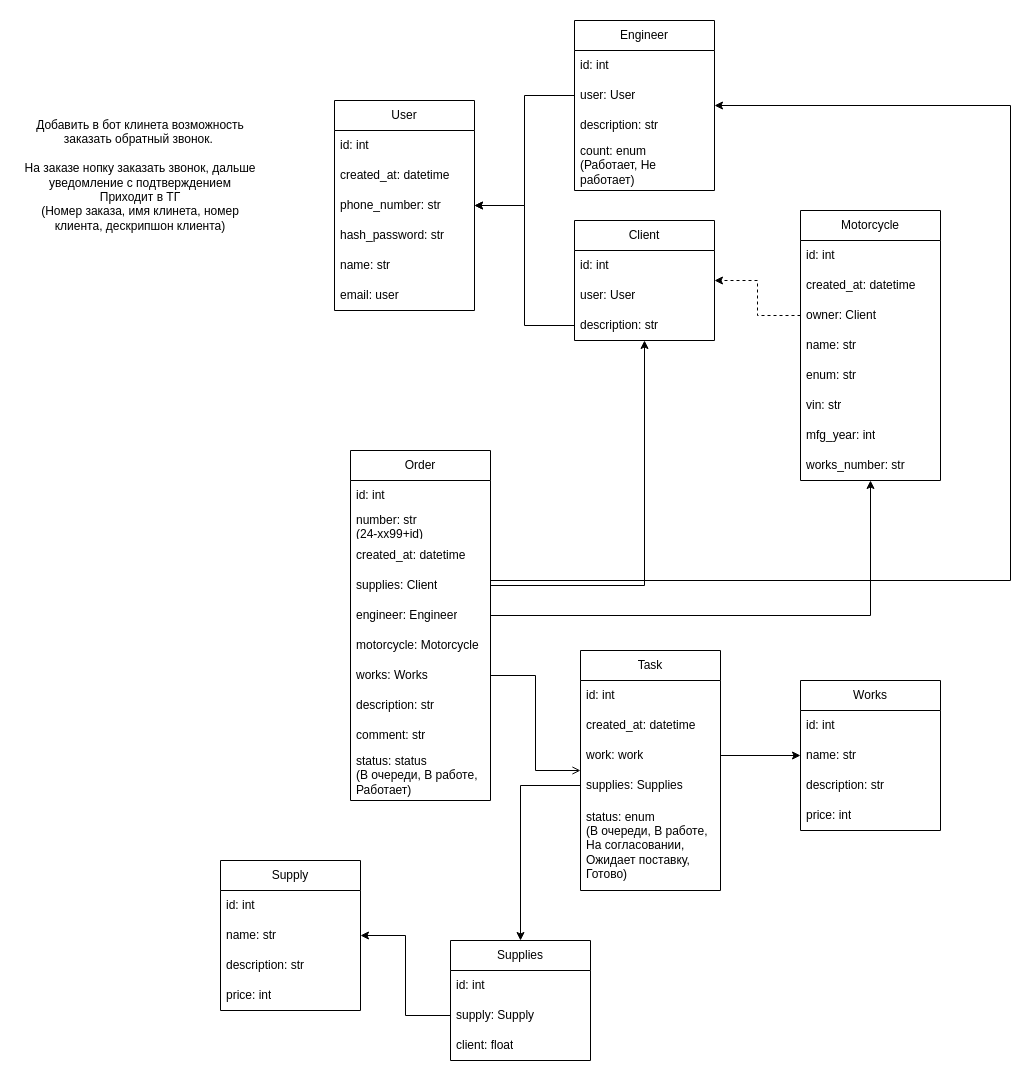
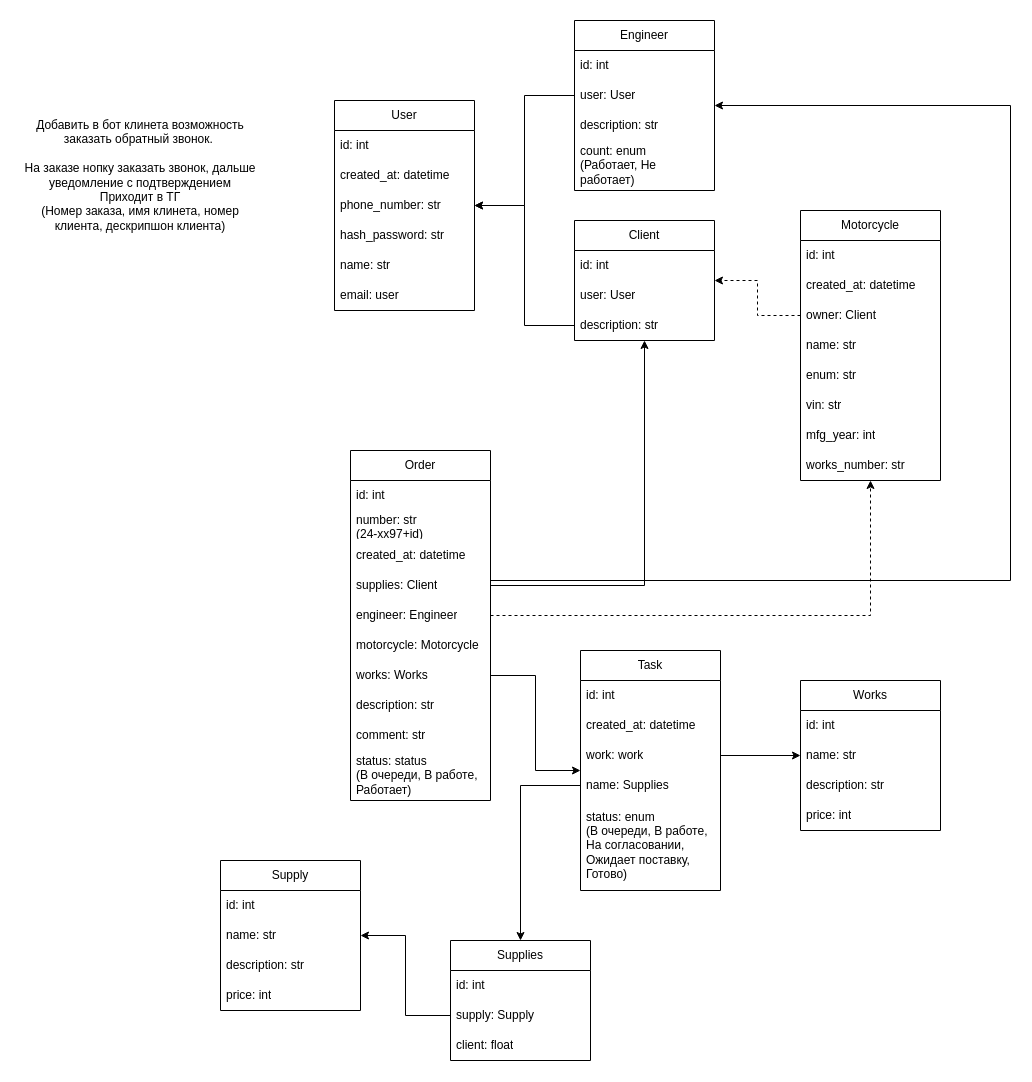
  <mxCell id="0" />
  <mxCell id="1" parent="0" />
  <mxCell id="2" value="User" style="swimlane;fontStyle=0;childLayout=stackLayout;horizontal=1;startSize=30;horizontalStack=0;resizeParent=1;resizeParentMax=0;resizeLast=0;collapsible=1;marginBottom=0;whiteSpace=wrap;html=1;" parent="1" vertex="1"><mxGeometry x="334" y="100" width="140" height="210" as="geometry" /></mxCell>
  <mxCell id="3" value="id: int" style="text;strokeColor=none;fillColor=none;align=left;verticalAlign=middle;spacingLeft=4;spacingRight=4;overflow=hidden;points=[[0,0.5],[1,0.5]];portConstraint=eastwest;rotatable=0;whiteSpace=wrap;html=1;" parent="2" vertex="1"><mxGeometry y="30" width="140" height="30" as="geometry" /></mxCell>
  <mxCell id="4" value="created_at: datetime" style="text;strokeColor=none;fillColor=none;align=left;verticalAlign=middle;spacingLeft=4;spacingRight=4;overflow=hidden;points=[[0,0.5],[1,0.5]];portConstraint=eastwest;rotatable=0;whiteSpace=wrap;html=1;" parent="2" vertex="1"><mxGeometry y="60" width="140" height="30" as="geometry" /></mxCell>
  <mxCell id="5" value="phone_number: str" style="text;strokeColor=none;fillColor=none;align=left;verticalAlign=middle;spacingLeft=4;spacingRight=4;overflow=hidden;points=[[0,0.5],[1,0.5]];portConstraint=eastwest;rotatable=0;whiteSpace=wrap;html=1;" parent="2" vertex="1"><mxGeometry y="90" width="140" height="30" as="geometry" /></mxCell>
  <mxCell id="6" value="hash_password: str" style="text;strokeColor=none;fillColor=none;align=left;verticalAlign=middle;spacingLeft=4;spacingRight=4;overflow=hidden;points=[[0,0.5],[1,0.5]];portConstraint=eastwest;rotatable=0;whiteSpace=wrap;html=1;" parent="2" vertex="1"><mxGeometry y="120" width="140" height="30" as="geometry" /></mxCell>
  <mxCell id="7" value="name: str" style="text;strokeColor=none;fillColor=none;align=left;verticalAlign=middle;spacingLeft=4;spacingRight=4;overflow=hidden;points=[[0,0.5],[1,0.5]];portConstraint=eastwest;rotatable=0;whiteSpace=wrap;html=1;" parent="2" vertex="1"><mxGeometry y="150" width="140" height="30" as="geometry" /></mxCell>
  <mxCell id="8" value="email: user" style="text;strokeColor=none;fillColor=none;align=left;verticalAlign=middle;spacingLeft=4;spacingRight=4;overflow=hidden;points=[[0,0.5],[1,0.5]];portConstraint=eastwest;rotatable=0;whiteSpace=wrap;html=1;" parent="2" vertex="1"><mxGeometry y="180" width="140" height="30" as="geometry" /></mxCell>
  <mxCell id="9" value="&lt;div&gt;Engineer&lt;br&gt;&lt;/div&gt;" style="swimlane;fontStyle=0;childLayout=stackLayout;horizontal=1;startSize=30;horizontalStack=0;resizeParent=1;resizeParentMax=0;resizeLast=0;collapsible=1;marginBottom=0;whiteSpace=wrap;html=1;" parent="1" vertex="1"><mxGeometry x="574" y="20" width="140" height="170" as="geometry" /></mxCell>
  <mxCell id="10" value="id: int" style="text;strokeColor=none;fillColor=none;align=left;verticalAlign=middle;spacingLeft=4;spacingRight=4;overflow=hidden;points=[[0,0.5],[1,0.5]];portConstraint=eastwest;rotatable=0;whiteSpace=wrap;html=1;" parent="9" vertex="1"><mxGeometry y="30" width="140" height="30" as="geometry" /></mxCell>
  <mxCell id="11" value="user: User" style="text;strokeColor=none;fillColor=none;align=left;verticalAlign=middle;spacingLeft=4;spacingRight=4;overflow=hidden;points=[[0,0.5],[1,0.5]];portConstraint=eastwest;rotatable=0;whiteSpace=wrap;html=1;" parent="9" vertex="1"><mxGeometry y="60" width="140" height="30" as="geometry" /></mxCell>
  <mxCell id="12" value="description: str" style="text;strokeColor=none;fillColor=none;align=left;verticalAlign=middle;spacingLeft=4;spacingRight=4;overflow=hidden;points=[[0,0.5],[1,0.5]];portConstraint=eastwest;rotatable=0;whiteSpace=wrap;html=1;" parent="9" vertex="1"><mxGeometry y="90" width="140" height="30" as="geometry" /></mxCell>
  <mxCell id="13" value="count: enum&lt;br&gt;(Работает, Не работает)" style="text;strokeColor=none;fillColor=none;align=left;verticalAlign=middle;spacingLeft=4;spacingRight=4;overflow=hidden;points=[[0,0.5],[1,0.5]];portConstraint=eastwest;rotatable=0;whiteSpace=wrap;html=1;" parent="9" vertex="1"><mxGeometry y="120" width="140" height="50" as="geometry" /></mxCell>
  <mxCell id="14" style="edgeStyle=orthogonalEdgeStyle;rounded=0;orthogonalLoop=1;jettySize=auto;html=1;exitX=0;exitY=0.5;exitDx=0;exitDy=0;" parent="1" source="11" target="2" edge="1"><mxGeometry relative="1" as="geometry" /></mxCell>
  <mxCell id="15" value="&lt;div&gt;Client&lt;br&gt;&lt;/div&gt;" style="swimlane;fontStyle=0;childLayout=stackLayout;horizontal=1;startSize=30;horizontalStack=0;resizeParent=1;resizeParentMax=0;resizeLast=0;collapsible=1;marginBottom=0;whiteSpace=wrap;html=1;" parent="1" vertex="1"><mxGeometry x="574" y="220" width="140" height="120" as="geometry" /></mxCell>
  <mxCell id="16" value="id: int" style="text;strokeColor=none;fillColor=none;align=left;verticalAlign=middle;spacingLeft=4;spacingRight=4;overflow=hidden;points=[[0,0.5],[1,0.5]];portConstraint=eastwest;rotatable=0;whiteSpace=wrap;html=1;" parent="15" vertex="1"><mxGeometry y="30" width="140" height="30" as="geometry" /></mxCell>
  <mxCell id="17" value="user: User" style="text;strokeColor=none;fillColor=none;align=left;verticalAlign=middle;spacingLeft=4;spacingRight=4;overflow=hidden;points=[[0,0.5],[1,0.5]];portConstraint=eastwest;rotatable=0;whiteSpace=wrap;html=1;" parent="15" vertex="1"><mxGeometry y="60" width="140" height="30" as="geometry" /></mxCell>
  <mxCell id="18" value="description: str" style="text;strokeColor=none;fillColor=none;align=left;verticalAlign=middle;spacingLeft=4;spacingRight=4;overflow=hidden;points=[[0,0.5],[1,0.5]];portConstraint=eastwest;rotatable=0;whiteSpace=wrap;html=1;" parent="15" vertex="1"><mxGeometry y="90" width="140" height="30" as="geometry" /></mxCell>
  <mxCell id="19" style="edgeStyle=orthogonalEdgeStyle;rounded=0;orthogonalLoop=1;jettySize=auto;html=1;exitX=0;exitY=0.5;exitDx=0;exitDy=0;" parent="1" source="18" target="2" edge="1"><mxGeometry relative="1" as="geometry" /></mxCell>
  <mxCell id="20" value="&lt;div&gt;Motorcycle&lt;br&gt;&lt;/div&gt;" style="swimlane;fontStyle=0;childLayout=stackLayout;horizontal=1;startSize=30;horizontalStack=0;resizeParent=1;resizeParentMax=0;resizeLast=0;collapsible=1;marginBottom=0;whiteSpace=wrap;html=1;" parent="1" vertex="1"><mxGeometry x="800" y="210" width="140" height="270" as="geometry" /></mxCell>
  <mxCell id="21" value="id: int" style="text;strokeColor=none;fillColor=none;align=left;verticalAlign=middle;spacingLeft=4;spacingRight=4;overflow=hidden;points=[[0,0.5],[1,0.5]];portConstraint=eastwest;rotatable=0;whiteSpace=wrap;html=1;" parent="20" vertex="1"><mxGeometry y="30" width="140" height="30" as="geometry" /></mxCell>
  <mxCell id="22" value="created_at: datetime" style="text;strokeColor=none;fillColor=none;align=left;verticalAlign=middle;spacingLeft=4;spacingRight=4;overflow=hidden;points=[[0,0.5],[1,0.5]];portConstraint=eastwest;rotatable=0;whiteSpace=wrap;html=1;" parent="20" vertex="1"><mxGeometry y="60" width="140" height="30" as="geometry" /></mxCell>
  <mxCell id="23" value="owner: Client" style="text;strokeColor=none;fillColor=none;align=left;verticalAlign=middle;spacingLeft=4;spacingRight=4;overflow=hidden;points=[[0,0.5],[1,0.5]];portConstraint=eastwest;rotatable=0;whiteSpace=wrap;html=1;" parent="20" vertex="1"><mxGeometry y="90" width="140" height="30" as="geometry" /></mxCell>
  <mxCell id="24" value="name: str" style="text;strokeColor=none;fillColor=none;align=left;verticalAlign=middle;spacingLeft=4;spacingRight=4;overflow=hidden;points=[[0,0.5],[1,0.5]];portConstraint=eastwest;rotatable=0;whiteSpace=wrap;html=1;" parent="20" vertex="1"><mxGeometry y="120" width="140" height="30" as="geometry" /></mxCell>
  <mxCell id="25" value="enum: str" style="text;strokeColor=none;fillColor=none;align=left;verticalAlign=middle;spacingLeft=4;spacingRight=4;overflow=hidden;points=[[0,0.5],[1,0.5]];portConstraint=eastwest;rotatable=0;whiteSpace=wrap;html=1;" parent="20" vertex="1"><mxGeometry y="150" width="140" height="30" as="geometry" /></mxCell>
  <mxCell id="26" value="vin: str" style="text;strokeColor=none;fillColor=none;align=left;verticalAlign=middle;spacingLeft=4;spacingRight=4;overflow=hidden;points=[[0,0.5],[1,0.5]];portConstraint=eastwest;rotatable=0;whiteSpace=wrap;html=1;" vertex="1" parent="20"><mxGeometry y="180" width="140" height="30" as="geometry" /></mxCell>
  <mxCell id="27" value="mfg_year: int" style="text;strokeColor=none;fillColor=none;align=left;verticalAlign=middle;spacingLeft=4;spacingRight=4;overflow=hidden;points=[[0,0.5],[1,0.5]];portConstraint=eastwest;rotatable=0;whiteSpace=wrap;html=1;" parent="20" vertex="1"><mxGeometry y="210" width="140" height="30" as="geometry" /></mxCell>
  <mxCell id="28" value="works_number: str" style="text;strokeColor=none;fillColor=none;align=left;verticalAlign=middle;spacingLeft=4;spacingRight=4;overflow=hidden;points=[[0,0.5],[1,0.5]];portConstraint=eastwest;rotatable=0;whiteSpace=wrap;html=1;" vertex="1" parent="20"><mxGeometry y="240" width="140" height="30" as="geometry" /></mxCell>
  <mxCell id="29" style="edgeStyle=orthogonalEdgeStyle;rounded=0;orthogonalLoop=1;jettySize=auto;html=1;exitX=0;exitY=0.5;exitDx=0;exitDy=0;dashed=1;" parent="1" source="23" target="15" edge="1"><mxGeometry relative="1" as="geometry" /></mxCell>
  <mxCell id="30" value="&lt;div&gt;Order&lt;br&gt;&lt;/div&gt;" style="swimlane;fontStyle=0;childLayout=stackLayout;horizontal=1;startSize=30;horizontalStack=0;resizeParent=1;resizeParentMax=0;resizeLast=0;collapsible=1;marginBottom=0;whiteSpace=wrap;html=1;" parent="1" vertex="1"><mxGeometry x="350" y="450" width="140" height="350" as="geometry" /></mxCell>
  <mxCell id="31" value="id: int" style="text;strokeColor=none;fillColor=none;align=left;verticalAlign=middle;spacingLeft=4;spacingRight=4;overflow=hidden;points=[[0,0.5],[1,0.5]];portConstraint=eastwest;rotatable=0;whiteSpace=wrap;html=1;" parent="30" vertex="1"><mxGeometry y="30" width="140" height="30" as="geometry" /></mxCell>
- <mxCell id="32" value="number: str&lt;br&gt;(24-xx99+id)" style="text;strokeColor=none;fillColor=none;align=left;verticalAlign=middle;spacingLeft=4;spacingRight=4;overflow=hidden;points=[[0,0.5],[1,0.5]];portConstraint=eastwest;rotatable=0;whiteSpace=wrap;html=1;" vertex="1" parent="30"><mxGeometry y="60" width="140" height="30" as="geometry" /></mxCell>
+ <mxCell id="32" value="number: str&lt;br&gt;(24-xx97+id)" style="text;strokeColor=none;fillColor=none;align=left;verticalAlign=middle;spacingLeft=4;spacingRight=4;overflow=hidden;points=[[0,0.5],[1,0.5]];portConstraint=eastwest;rotatable=0;whiteSpace=wrap;html=1;" vertex="1" parent="30"><mxGeometry y="60" width="140" height="30" as="geometry" /></mxCell>
  <mxCell id="33" value="created_at: datetime" style="text;strokeColor=none;fillColor=none;align=left;verticalAlign=middle;spacingLeft=4;spacingRight=4;overflow=hidden;points=[[0,0.5],[1,0.5]];portConstraint=eastwest;rotatable=0;whiteSpace=wrap;html=1;" parent="30" vertex="1"><mxGeometry y="90" width="140" height="30" as="geometry" /></mxCell>
  <mxCell id="34" value="supplies: Client" style="text;strokeColor=none;fillColor=none;align=left;verticalAlign=middle;spacingLeft=4;spacingRight=4;overflow=hidden;points=[[0,0.5],[1,0.5]];portConstraint=eastwest;rotatable=0;whiteSpace=wrap;html=1;" parent="30" vertex="1"><mxGeometry y="120" width="140" height="30" as="geometry" /></mxCell>
  <mxCell id="35" value="engineer: Engineer" style="text;strokeColor=none;fillColor=none;align=left;verticalAlign=middle;spacingLeft=4;spacingRight=4;overflow=hidden;points=[[0,0.5],[1,0.5]];portConstraint=eastwest;rotatable=0;whiteSpace=wrap;html=1;" parent="30" vertex="1"><mxGeometry y="150" width="140" height="30" as="geometry" /></mxCell>
  <mxCell id="36" value="motorcycle: Motorcycle" style="text;strokeColor=none;fillColor=none;align=left;verticalAlign=middle;spacingLeft=4;spacingRight=4;overflow=hidden;points=[[0,0.5],[1,0.5]];portConstraint=eastwest;rotatable=0;whiteSpace=wrap;html=1;" parent="30" vertex="1"><mxGeometry y="180" width="140" height="30" as="geometry" /></mxCell>
  <mxCell id="37" value="works: Works" style="text;strokeColor=none;fillColor=none;align=left;verticalAlign=middle;spacingLeft=4;spacingRight=4;overflow=hidden;points=[[0,0.5],[1,0.5]];portConstraint=eastwest;rotatable=0;whiteSpace=wrap;html=1;" parent="30" vertex="1"><mxGeometry y="210" width="140" height="30" as="geometry" /></mxCell>
  <mxCell id="38" value="description: str" style="text;strokeColor=none;fillColor=none;align=left;verticalAlign=middle;spacingLeft=4;spacingRight=4;overflow=hidden;points=[[0,0.5],[1,0.5]];portConstraint=eastwest;rotatable=0;whiteSpace=wrap;html=1;" parent="30" vertex="1"><mxGeometry y="240" width="140" height="30" as="geometry" /></mxCell>
  <mxCell id="39" value="comment: str" style="text;strokeColor=none;fillColor=none;align=left;verticalAlign=middle;spacingLeft=4;spacingRight=4;overflow=hidden;points=[[0,0.5],[1,0.5]];portConstraint=eastwest;rotatable=0;whiteSpace=wrap;html=1;" vertex="1" parent="30"><mxGeometry y="270" width="140" height="30" as="geometry" /></mxCell>
  <mxCell id="40" value="status: status&lt;br&gt;(В очереди, В работе,&amp;nbsp;&lt;br&gt;Работает)" style="text;strokeColor=none;fillColor=none;align=left;verticalAlign=middle;spacingLeft=4;spacingRight=4;overflow=hidden;points=[[0,0.5],[1,0.5]];portConstraint=eastwest;rotatable=0;whiteSpace=wrap;html=1;" parent="30" vertex="1"><mxGeometry y="300" width="140" height="50" as="geometry" /></mxCell>
- <mxCell id="41" style="edgeStyle=orthogonalEdgeStyle;rounded=0;orthogonalLoop=1;jettySize=auto;html=1;exitX=1;exitY=0.5;exitDx=0;exitDy=0;" parent="1" source="36" target="20" edge="1"><mxGeometry relative="1" as="geometry"><Array as="points"><mxPoint x="870" y="615" /></Array></mxGeometry></mxCell>
+ <mxCell id="41" style="edgeStyle=orthogonalEdgeStyle;rounded=0;orthogonalLoop=1;jettySize=auto;html=1;exitX=1;exitY=0.5;exitDx=0;exitDy=0;dashed=1;" parent="1" source="36" target="20" edge="1"><mxGeometry relative="1" as="geometry"><Array as="points"><mxPoint x="870" y="615" /></Array></mxGeometry></mxCell>
  <mxCell id="42" style="edgeStyle=orthogonalEdgeStyle;rounded=0;orthogonalLoop=1;jettySize=auto;html=1;exitX=1;exitY=0.5;exitDx=0;exitDy=0;" parent="1" source="35" target="9" edge="1"><mxGeometry relative="1" as="geometry"><Array as="points"><mxPoint x="490" y="580" /><mxPoint x="1010" y="580" /><mxPoint x="1010" y="105" /></Array></mxGeometry></mxCell>
  <mxCell id="43" style="edgeStyle=orthogonalEdgeStyle;rounded=0;orthogonalLoop=1;jettySize=auto;html=1;exitX=1;exitY=0.5;exitDx=0;exitDy=0;" parent="1" source="34" target="15" edge="1"><mxGeometry relative="1" as="geometry" /></mxCell>
  <mxCell id="44" value="&lt;div&gt;Works&lt;br&gt;&lt;/div&gt;" style="swimlane;fontStyle=0;childLayout=stackLayout;horizontal=1;startSize=30;horizontalStack=0;resizeParent=1;resizeParentMax=0;resizeLast=0;collapsible=1;marginBottom=0;whiteSpace=wrap;html=1;" parent="1" vertex="1"><mxGeometry x="800" y="680" width="140" height="150" as="geometry" /></mxCell>
  <mxCell id="45" value="id: int" style="text;strokeColor=none;fillColor=none;align=left;verticalAlign=middle;spacingLeft=4;spacingRight=4;overflow=hidden;points=[[0,0.5],[1,0.5]];portConstraint=eastwest;rotatable=0;whiteSpace=wrap;html=1;" parent="44" vertex="1"><mxGeometry y="30" width="140" height="30" as="geometry" /></mxCell>
  <mxCell id="46" value="name: str" style="text;strokeColor=none;fillColor=none;align=left;verticalAlign=middle;spacingLeft=4;spacingRight=4;overflow=hidden;points=[[0,0.5],[1,0.5]];portConstraint=eastwest;rotatable=0;whiteSpace=wrap;html=1;" parent="44" vertex="1"><mxGeometry y="60" width="140" height="30" as="geometry" /></mxCell>
  <mxCell id="47" value="description: str" style="text;strokeColor=none;fillColor=none;align=left;verticalAlign=middle;spacingLeft=4;spacingRight=4;overflow=hidden;points=[[0,0.5],[1,0.5]];portConstraint=eastwest;rotatable=0;whiteSpace=wrap;html=1;" parent="44" vertex="1"><mxGeometry y="90" width="140" height="30" as="geometry" /></mxCell>
  <mxCell id="48" value="price: int" style="text;strokeColor=none;fillColor=none;align=left;verticalAlign=middle;spacingLeft=4;spacingRight=4;overflow=hidden;points=[[0,0.5],[1,0.5]];portConstraint=eastwest;rotatable=0;whiteSpace=wrap;html=1;" parent="44" vertex="1"><mxGeometry y="120" width="140" height="30" as="geometry" /></mxCell>
  <mxCell id="49" value="Task" style="swimlane;fontStyle=0;childLayout=stackLayout;horizontal=1;startSize=30;horizontalStack=0;resizeParent=1;resizeParentMax=0;resizeLast=0;collapsible=1;marginBottom=0;whiteSpace=wrap;html=1;" vertex="1" parent="1"><mxGeometry x="580" y="650" width="140" height="240" as="geometry" /></mxCell>
  <mxCell id="50" value="id: int" style="text;strokeColor=none;fillColor=none;align=left;verticalAlign=middle;spacingLeft=4;spacingRight=4;overflow=hidden;points=[[0,0.5],[1,0.5]];portConstraint=eastwest;rotatable=0;whiteSpace=wrap;html=1;" vertex="1" parent="49"><mxGeometry y="30" width="140" height="30" as="geometry" /></mxCell>
  <mxCell id="51" value="created_at: datetime" style="text;strokeColor=none;fillColor=none;align=left;verticalAlign=middle;spacingLeft=4;spacingRight=4;overflow=hidden;points=[[0,0.5],[1,0.5]];portConstraint=eastwest;rotatable=0;whiteSpace=wrap;html=1;" vertex="1" parent="49"><mxGeometry y="60" width="140" height="30" as="geometry" /></mxCell>
  <mxCell id="52" value="work: work" style="text;strokeColor=none;fillColor=none;align=left;verticalAlign=middle;spacingLeft=4;spacingRight=4;overflow=hidden;points=[[0,0.5],[1,0.5]];portConstraint=eastwest;rotatable=0;whiteSpace=wrap;html=1;" vertex="1" parent="49"><mxGeometry y="90" width="140" height="30" as="geometry" /></mxCell>
- <mxCell id="53" value="supplies:&amp;nbsp;Supplies" style="text;strokeColor=none;fillColor=none;align=left;verticalAlign=middle;spacingLeft=4;spacingRight=4;overflow=hidden;points=[[0,0.5],[1,0.5]];portConstraint=eastwest;rotatable=0;whiteSpace=wrap;html=1;" vertex="1" parent="49"><mxGeometry y="120" width="140" height="30" as="geometry" /></mxCell>
+ <mxCell id="53" value="name:&amp;nbsp;Supplies" style="text;strokeColor=none;fillColor=none;align=left;verticalAlign=middle;spacingLeft=4;spacingRight=4;overflow=hidden;points=[[0,0.5],[1,0.5]];portConstraint=eastwest;rotatable=0;whiteSpace=wrap;html=1;" vertex="1" parent="49"><mxGeometry y="120" width="140" height="30" as="geometry" /></mxCell>
  <mxCell id="54" value="status: enum&lt;br&gt;(В очереди, В работе,&amp;nbsp;&lt;br&gt;На согласовании, Ожидает поставку, Готово)" style="text;strokeColor=none;fillColor=none;align=left;verticalAlign=middle;spacingLeft=4;spacingRight=4;overflow=hidden;points=[[0,0.5],[1,0.5]];portConstraint=eastwest;rotatable=0;whiteSpace=wrap;html=1;" vertex="1" parent="49"><mxGeometry y="150" width="140" height="90" as="geometry" /></mxCell>
- <mxCell id="55" style="edgeStyle=orthogonalEdgeStyle;rounded=0;orthogonalLoop=1;jettySize=auto;html=1;exitX=1;exitY=0.5;exitDx=0;exitDy=0;endArrow=open;" edge="1" parent="1" source="37" target="49"><mxGeometry relative="1" as="geometry" /></mxCell>
+ <mxCell id="55" style="edgeStyle=orthogonalEdgeStyle;rounded=0;orthogonalLoop=1;jettySize=auto;html=1;exitX=1;exitY=0.5;exitDx=0;exitDy=0;" edge="1" parent="1" source="37" target="49"><mxGeometry relative="1" as="geometry" /></mxCell>
  <mxCell id="56" style="edgeStyle=orthogonalEdgeStyle;rounded=0;orthogonalLoop=1;jettySize=auto;html=1;exitX=1;exitY=0.5;exitDx=0;exitDy=0;" edge="1" parent="1" source="52" target="44"><mxGeometry relative="1" as="geometry" /></mxCell>
  <mxCell id="57" value="&lt;div&gt;Supply&lt;br&gt;&lt;/div&gt;" style="swimlane;fontStyle=0;childLayout=stackLayout;horizontal=1;startSize=30;horizontalStack=0;resizeParent=1;resizeParentMax=0;resizeLast=0;collapsible=1;marginBottom=0;whiteSpace=wrap;html=1;" vertex="1" parent="1"><mxGeometry x="220" y="860" width="140" height="150" as="geometry" /></mxCell>
  <mxCell id="58" value="id: int" style="text;strokeColor=none;fillColor=none;align=left;verticalAlign=middle;spacingLeft=4;spacingRight=4;overflow=hidden;points=[[0,0.5],[1,0.5]];portConstraint=eastwest;rotatable=0;whiteSpace=wrap;html=1;" vertex="1" parent="57"><mxGeometry y="30" width="140" height="30" as="geometry" /></mxCell>
  <mxCell id="59" value="name: str" style="text;strokeColor=none;fillColor=none;align=left;verticalAlign=middle;spacingLeft=4;spacingRight=4;overflow=hidden;points=[[0,0.5],[1,0.5]];portConstraint=eastwest;rotatable=0;whiteSpace=wrap;html=1;" vertex="1" parent="57"><mxGeometry y="60" width="140" height="30" as="geometry" /></mxCell>
  <mxCell id="60" value="description: str" style="text;strokeColor=none;fillColor=none;align=left;verticalAlign=middle;spacingLeft=4;spacingRight=4;overflow=hidden;points=[[0,0.5],[1,0.5]];portConstraint=eastwest;rotatable=0;whiteSpace=wrap;html=1;" vertex="1" parent="57"><mxGeometry y="90" width="140" height="30" as="geometry" /></mxCell>
  <mxCell id="61" value="price: int" style="text;strokeColor=none;fillColor=none;align=left;verticalAlign=middle;spacingLeft=4;spacingRight=4;overflow=hidden;points=[[0,0.5],[1,0.5]];portConstraint=eastwest;rotatable=0;whiteSpace=wrap;html=1;" vertex="1" parent="57"><mxGeometry y="120" width="140" height="30" as="geometry" /></mxCell>
  <mxCell id="62" value="&lt;div&gt;Supplies&lt;br&gt;&lt;/div&gt;" style="swimlane;fontStyle=0;childLayout=stackLayout;horizontal=1;startSize=30;horizontalStack=0;resizeParent=1;resizeParentMax=0;resizeLast=0;collapsible=1;marginBottom=0;whiteSpace=wrap;html=1;" vertex="1" parent="1"><mxGeometry x="450" y="940" width="140" height="120" as="geometry" /></mxCell>
  <mxCell id="63" value="id: int" style="text;strokeColor=none;fillColor=none;align=left;verticalAlign=middle;spacingLeft=4;spacingRight=4;overflow=hidden;points=[[0,0.5],[1,0.5]];portConstraint=eastwest;rotatable=0;whiteSpace=wrap;html=1;" vertex="1" parent="62"><mxGeometry y="30" width="140" height="30" as="geometry" /></mxCell>
  <mxCell id="64" value="supply: Supply" style="text;strokeColor=none;fillColor=none;align=left;verticalAlign=middle;spacingLeft=4;spacingRight=4;overflow=hidden;points=[[0,0.5],[1,0.5]];portConstraint=eastwest;rotatable=0;whiteSpace=wrap;html=1;" vertex="1" parent="62"><mxGeometry y="60" width="140" height="30" as="geometry" /></mxCell>
  <mxCell id="65" value="client: float" style="text;strokeColor=none;fillColor=none;align=left;verticalAlign=middle;spacingLeft=4;spacingRight=4;overflow=hidden;points=[[0,0.5],[1,0.5]];portConstraint=eastwest;rotatable=0;whiteSpace=wrap;html=1;" vertex="1" parent="62"><mxGeometry y="90" width="140" height="30" as="geometry" /></mxCell>
  <mxCell id="66" style="edgeStyle=orthogonalEdgeStyle;rounded=0;orthogonalLoop=1;jettySize=auto;html=1;exitX=0;exitY=0.5;exitDx=0;exitDy=0;" edge="1" parent="1" source="53" target="62"><mxGeometry relative="1" as="geometry" /></mxCell>
  <mxCell id="67" style="edgeStyle=orthogonalEdgeStyle;rounded=0;orthogonalLoop=1;jettySize=auto;html=1;exitX=0;exitY=0.5;exitDx=0;exitDy=0;" edge="1" parent="1" source="64" target="57"><mxGeometry relative="1" as="geometry" /></mxCell>
  <mxCell id="68" value="Добавить в бот клинета возможность заказать обратный звонок.&amp;nbsp;&lt;br&gt;&lt;br&gt;На заказе нопку заказать звонок, дальше уведомление с подтверждением&lt;br&gt;Приходит в ТГ&lt;br&gt;(Номер заказа, имя клинета, номер клиента, дескрипшон клиента)" style="text;html=1;align=center;verticalAlign=middle;whiteSpace=wrap;rounded=0;" vertex="1" parent="1"><mxGeometry x="20" y="160" width="240" height="30" as="geometry" /></mxCell>
